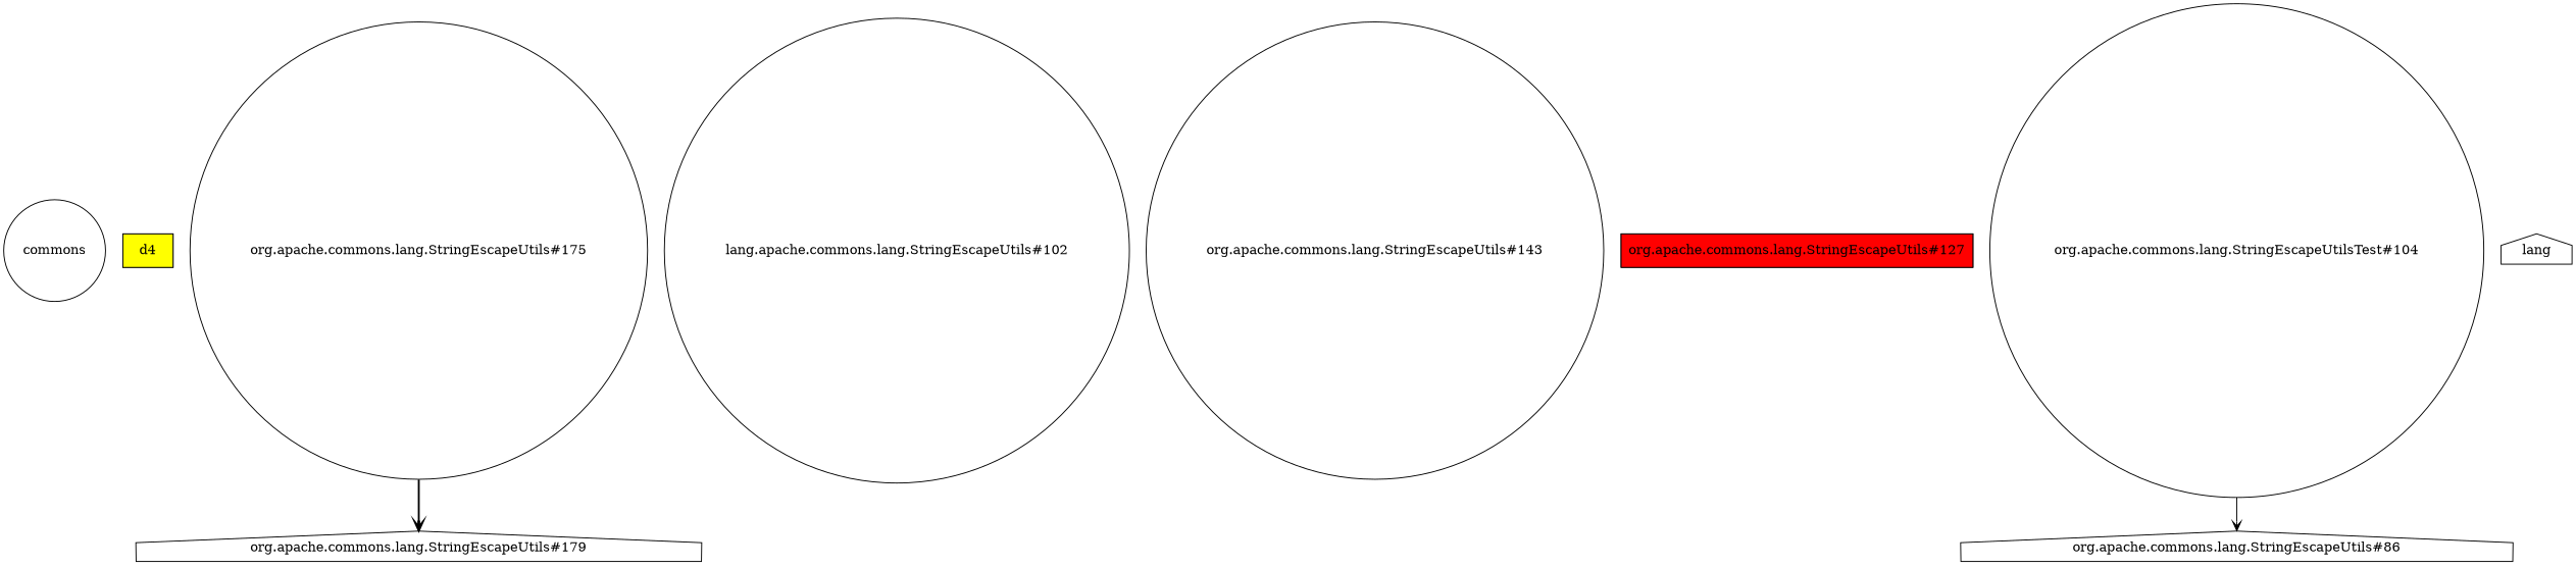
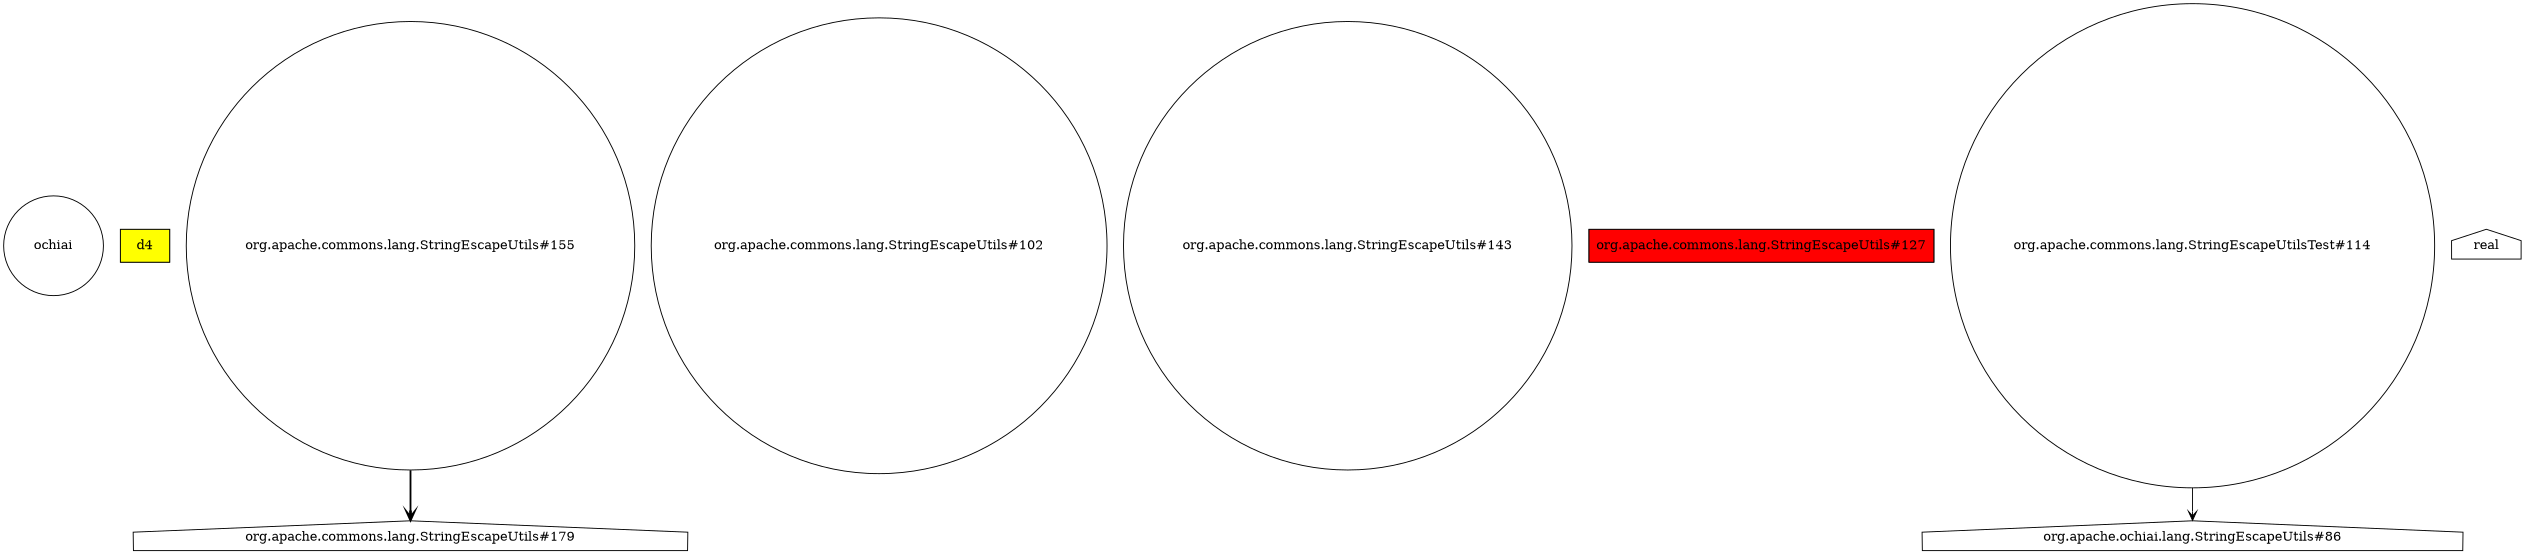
  digraph {
    node [fillcolor=red shape=circle style=striped]
    edge [arrowhead=vee]
-   ochiai [fillcolor=yellow label=commons]
+   ochiai [fillcolor=yellow]
    d4 [fillcolor=yellow shape=box]
    "org.apache.commons.lang.StringEscapeUtils#179" [shape=house]
-   "org.apache.commons.lang.StringEscapeUtils#102" [label="lang.apache.commons.lang.StringEscapeUtils#102"]
-   "org.apache.commons.lang.StringEscapeUtils#155" [label="org.apache.commons.lang.StringEscapeUtils#175"]
+   "org.apache.commons.lang.StringEscapeUtils#102"
+   "org.apache.commons.lang.StringEscapeUtils#155"
    "org.apache.commons.lang.StringEscapeUtils#143"
    "org.apache.commons.lang.StringEscapeUtils#127" [shape=box]
-   "org.apache.commons.lang.StringEscapeUtilsTest#104" [fillcolor=green]
-   "org.apache.commons.lang.StringEscapeUtils#86" [fillcolor="red:orange:yellow" shape=house]
-   real [shape=house label=lang]
+   "org.apache.commons.lang.StringEscapeUtilsTest#104" [fillcolor=green label="org.apache.commons.lang.StringEscapeUtilsTest#114"]
+   "org.apache.commons.lang.StringEscapeUtils#86" [fillcolor="red:orange:yellow" shape=house label="org.apache.ochiai.lang.StringEscapeUtils#86"]
+   real [shape=house]
    "org.apache.commons.lang.StringEscapeUtils#155" -> "org.apache.commons.lang.StringEscapeUtils#179" [style=bold]
    "org.apache.commons.lang.StringEscapeUtilsTest#104" -> "org.apache.commons.lang.StringEscapeUtils#86"
  }
